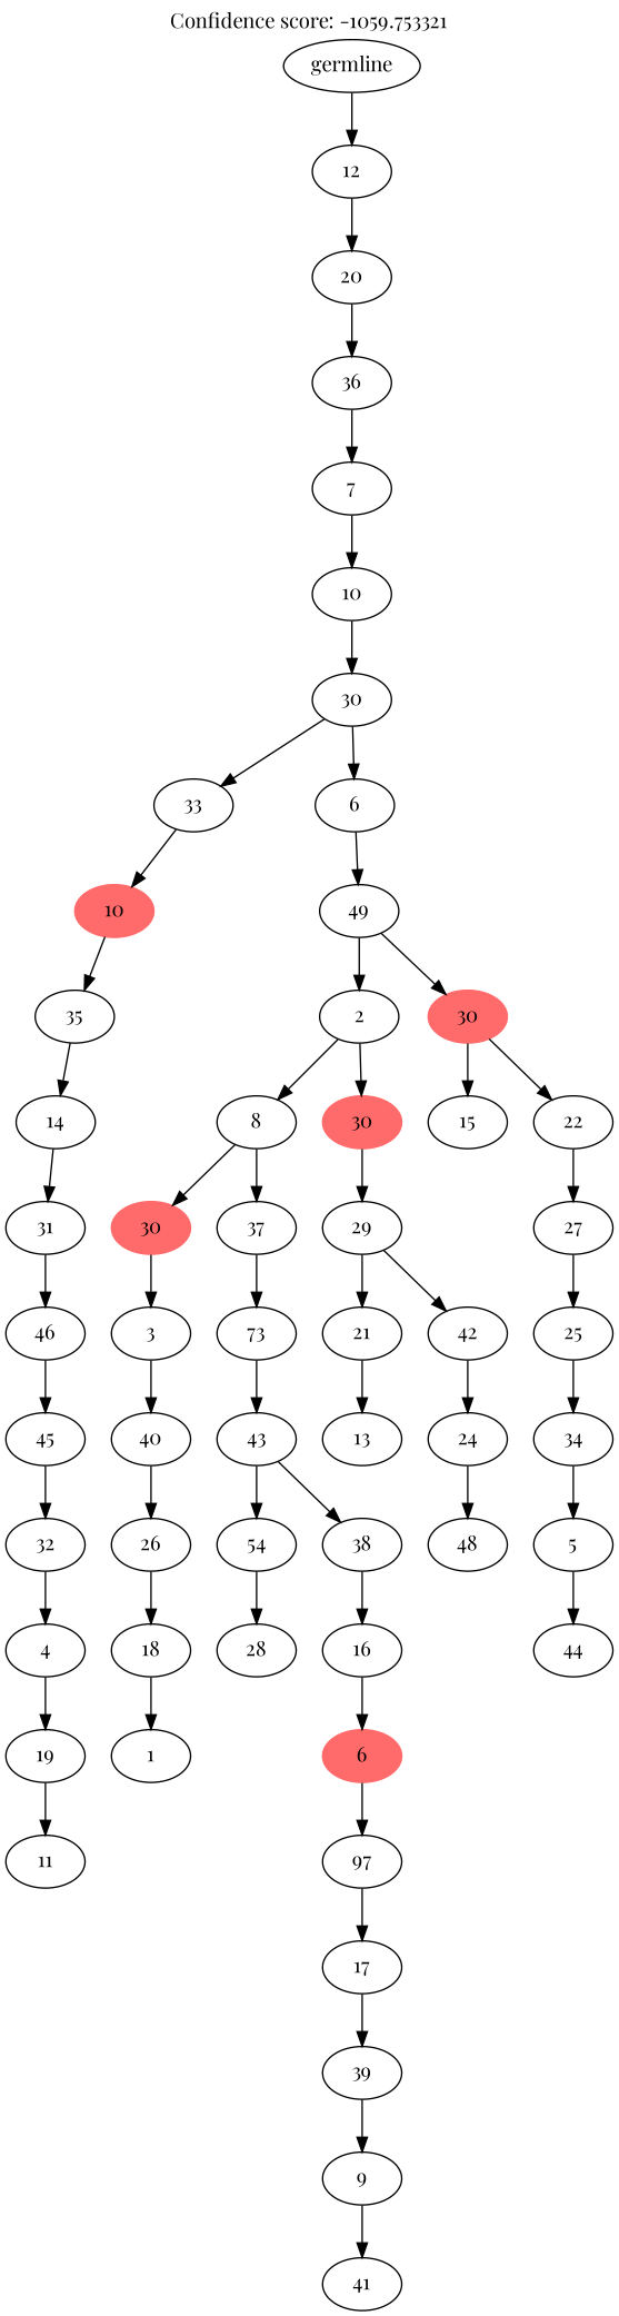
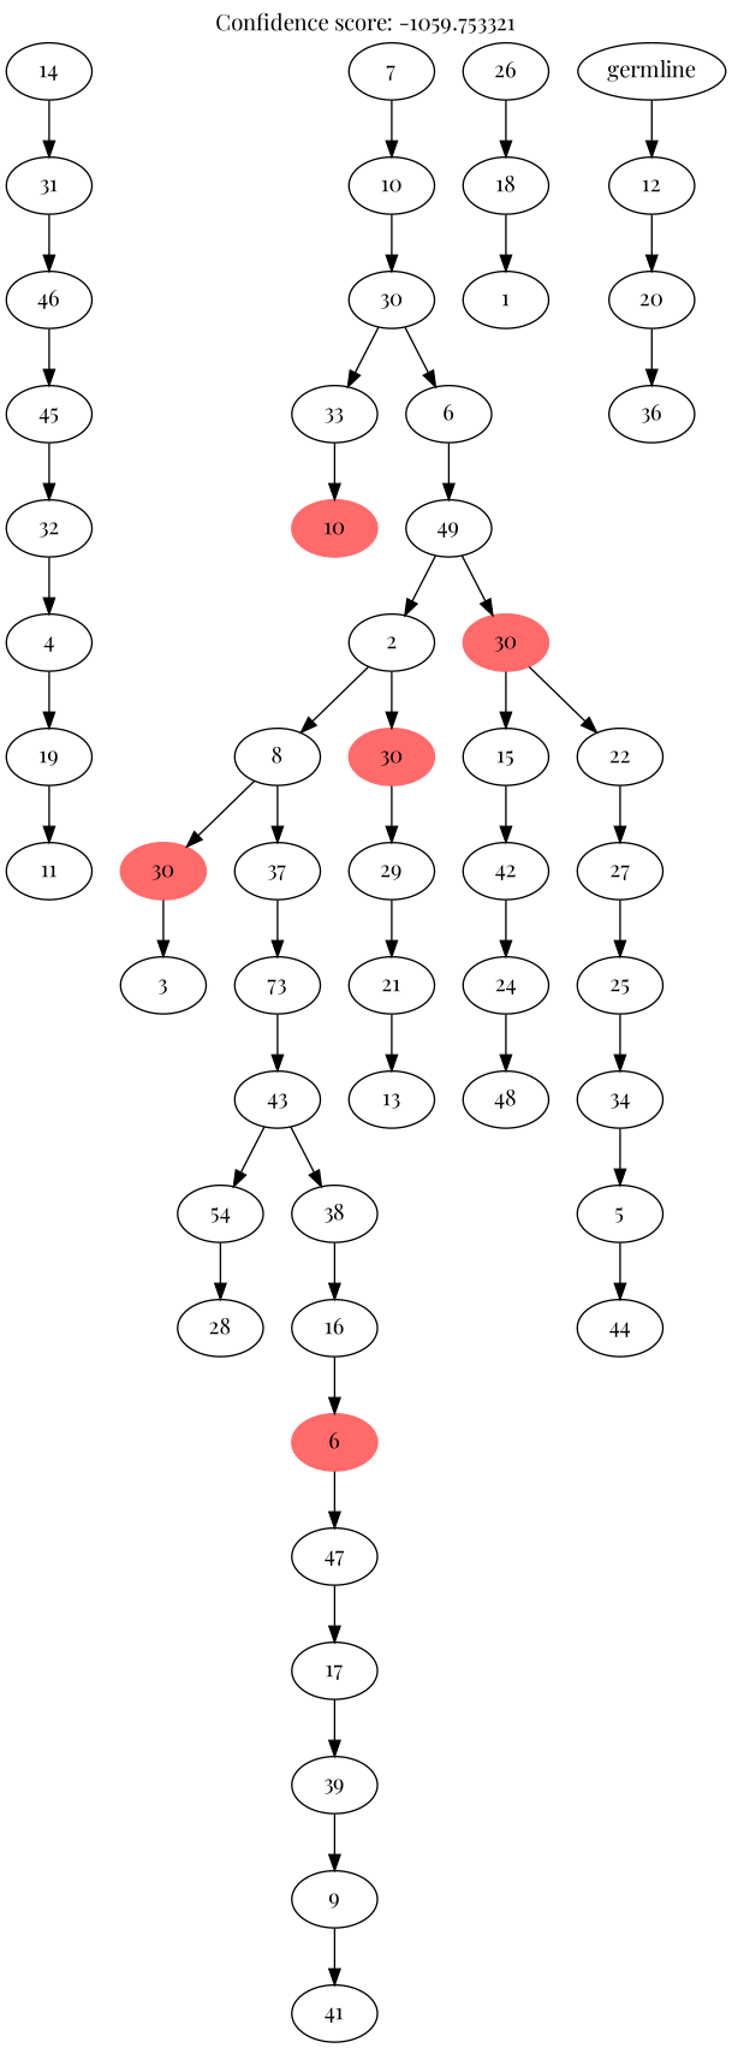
  digraph {
    fontname="Playfair Display"
    label="Confidence score: -1059.753321"
    labelloc=t
    node [fontname="Playfair Display"]
    edge [fontname="Playfair Display"]
    n1 [label=19]
    n2 [label=11]
    n3 [label=4]
    n4 [label=32]
    n5 [label=45]
    n6 [label=46]
    n7 [label=31]
    n8 [label=14]
-   n9 [label=35]
    n10 [color=indianred1 label=10 style=filled]
    n11 [label=33]
    n12 [label=18]
    n13 [label=1]
    n14 [label=26]
-   n15 [label=40]
    n16 [label=3]
    n17 [color=indianred1 label=30 style=filled]
    n18 [label=54]
    n19 [label=28]
    n20 [label=43]
    n21 [label=38]
    n22 [label=73]
    n23 [label=37]
    n24 [label=8]
    n25 [label=9]
    n26 [label=41]
    n27 [label=39]
    n28 [label=17]
-   n29 [label=97]
+   n29 [label=47]
    n30 [color=indianred1 label=6 style=filled]
    n31 [label=16]
    n32 [label=13]
    n33 [label=21]
    n34 [label=29]
    n35 [color=indianred1 label=30 style=filled]
    n36 [label=2]
    n37 [label=24]
    n38 [label=48]
    n39 [label=42]
    n40 [label=15]
    n41 [label=5]
    n42 [label=44]
    n43 [label=34]
    n44 [label=25]
    n45 [label=27]
    n46 [label=22]
    n47 [color=indianred1 label=30 style=filled]
    n48 [label=49]
    n49 [label=6]
    n50 [label=30]
    n51 [label=10]
    n52 [label=7]
    n53 [label=36]
    n54 [label=20]
    n55 [label=12]
    n56 [label=germline]
    n1 -> n2
    n3 -> n1
    n4 -> n3
    n5 -> n4
    n6 -> n5
    n7 -> n6
    n8 -> n7
-   n9 -> n8
-   n10 -> n9
    n11 -> n10
    n12 -> n13
    n14 -> n12
-   n15 -> n14
-   n16 -> n15
    n17 -> n16
    n18 -> n19
    n20 -> n18
    n20 -> n21
    n21 -> n31
    n22 -> n20
    n23 -> n22
    n24 -> n17
    n24 -> n23
    n25 -> n26
    n27 -> n25
    n28 -> n27
    n29 -> n28
    n30 -> n29
    n31 -> n30
    n33 -> n32
    n34 -> n33
    n35 -> n34
    n36 -> n24
    n36 -> n35
    n37 -> n38
    n39 -> n37
-   n34 -> n39
+   n40 -> n39
    n41 -> n42
    n43 -> n41
    n44 -> n43
    n45 -> n44
    n46 -> n45
    n47 -> n40
    n47 -> n46
    n48 -> n36
    n48 -> n47
    n49 -> n48
    n50 -> n11
    n50 -> n49
    n51 -> n50
    n52 -> n51
-   n53 -> n52
    n54 -> n53
    n55 -> n54
    n56 -> n55
  }
